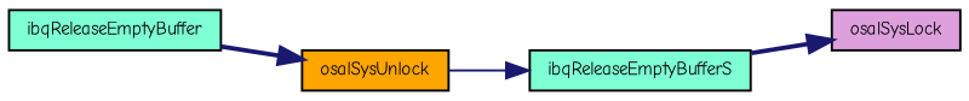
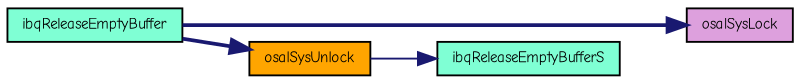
  digraph {
    fontname="Comic Neue"
    rankdir=LR
    node [color=black fillcolor=aquamarine fontname="Comic Neue" fontsize=8 shape=record style=filled]
    edge [color=midnightblue fontname="Comic Neue" fontsize=8 labelfontname=Helvetica labelfontsize=8 style=bold]
    n1 [fontcolor=black height=0.2 label=ibqReleaseEmptyBuffer width=0.4]
    n2 [fillcolor=plum height=0.2 label=osalSysLock width=0.4]
    n3 [fillcolor=orange height=0.2 label=osalSysUnlock width=0.4]
    n4 [height=0.2 label=ibqReleaseEmptyBufferS width=0.4]
-   n4 -> n2
+   n1 -> n2
    n1 -> n3
    n3 -> n4 [style=solid]
  }
